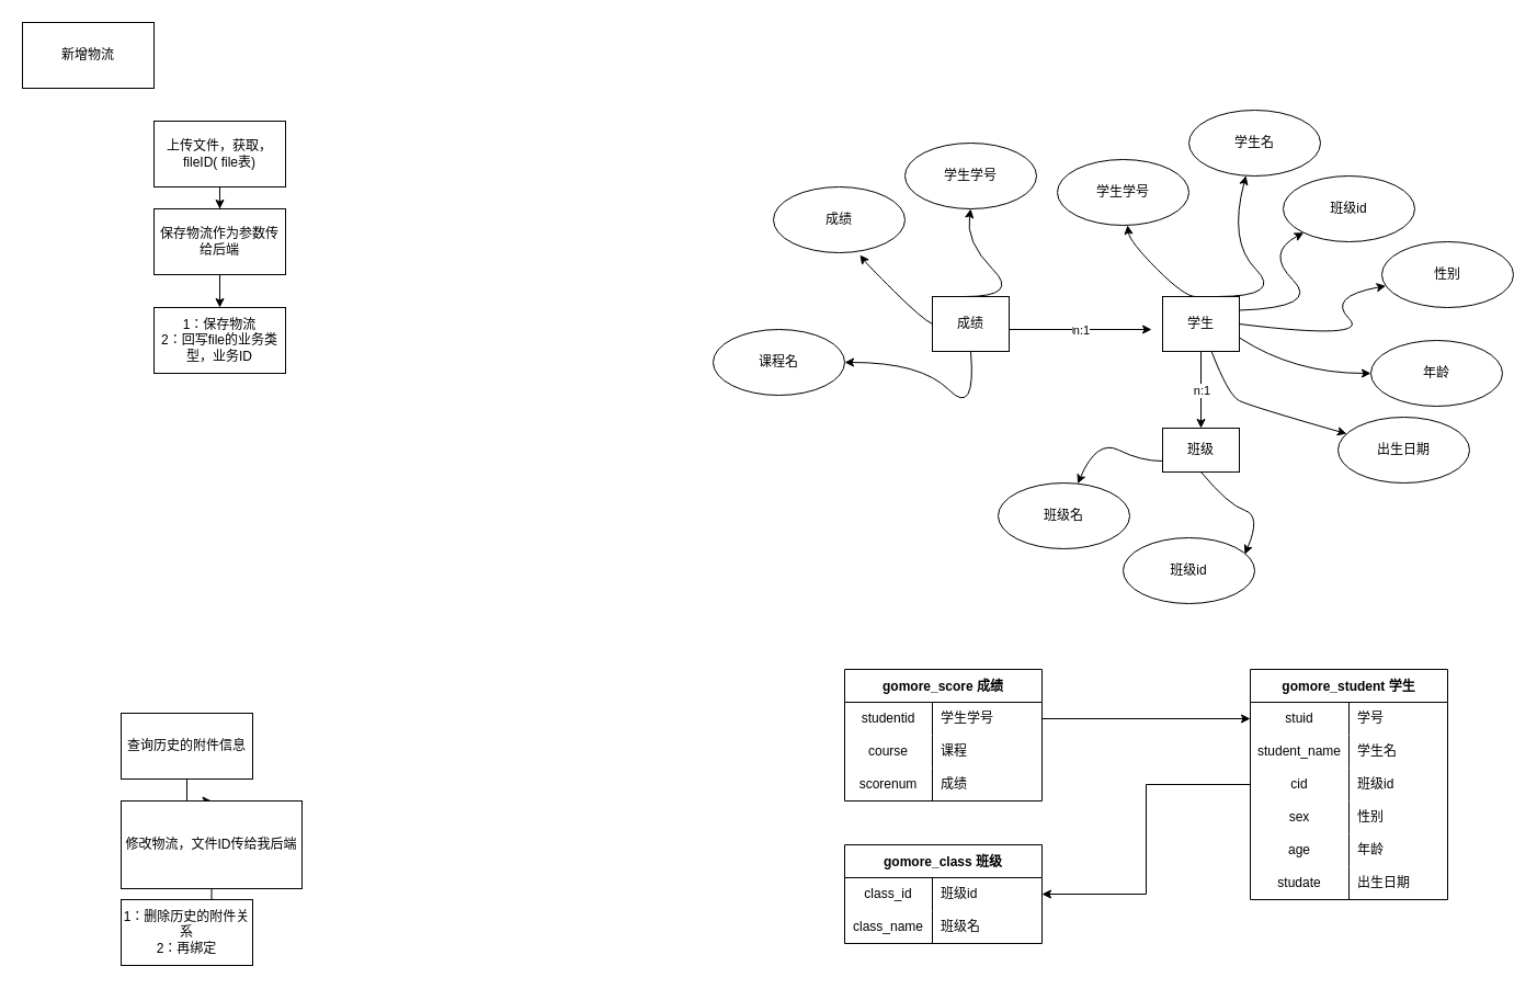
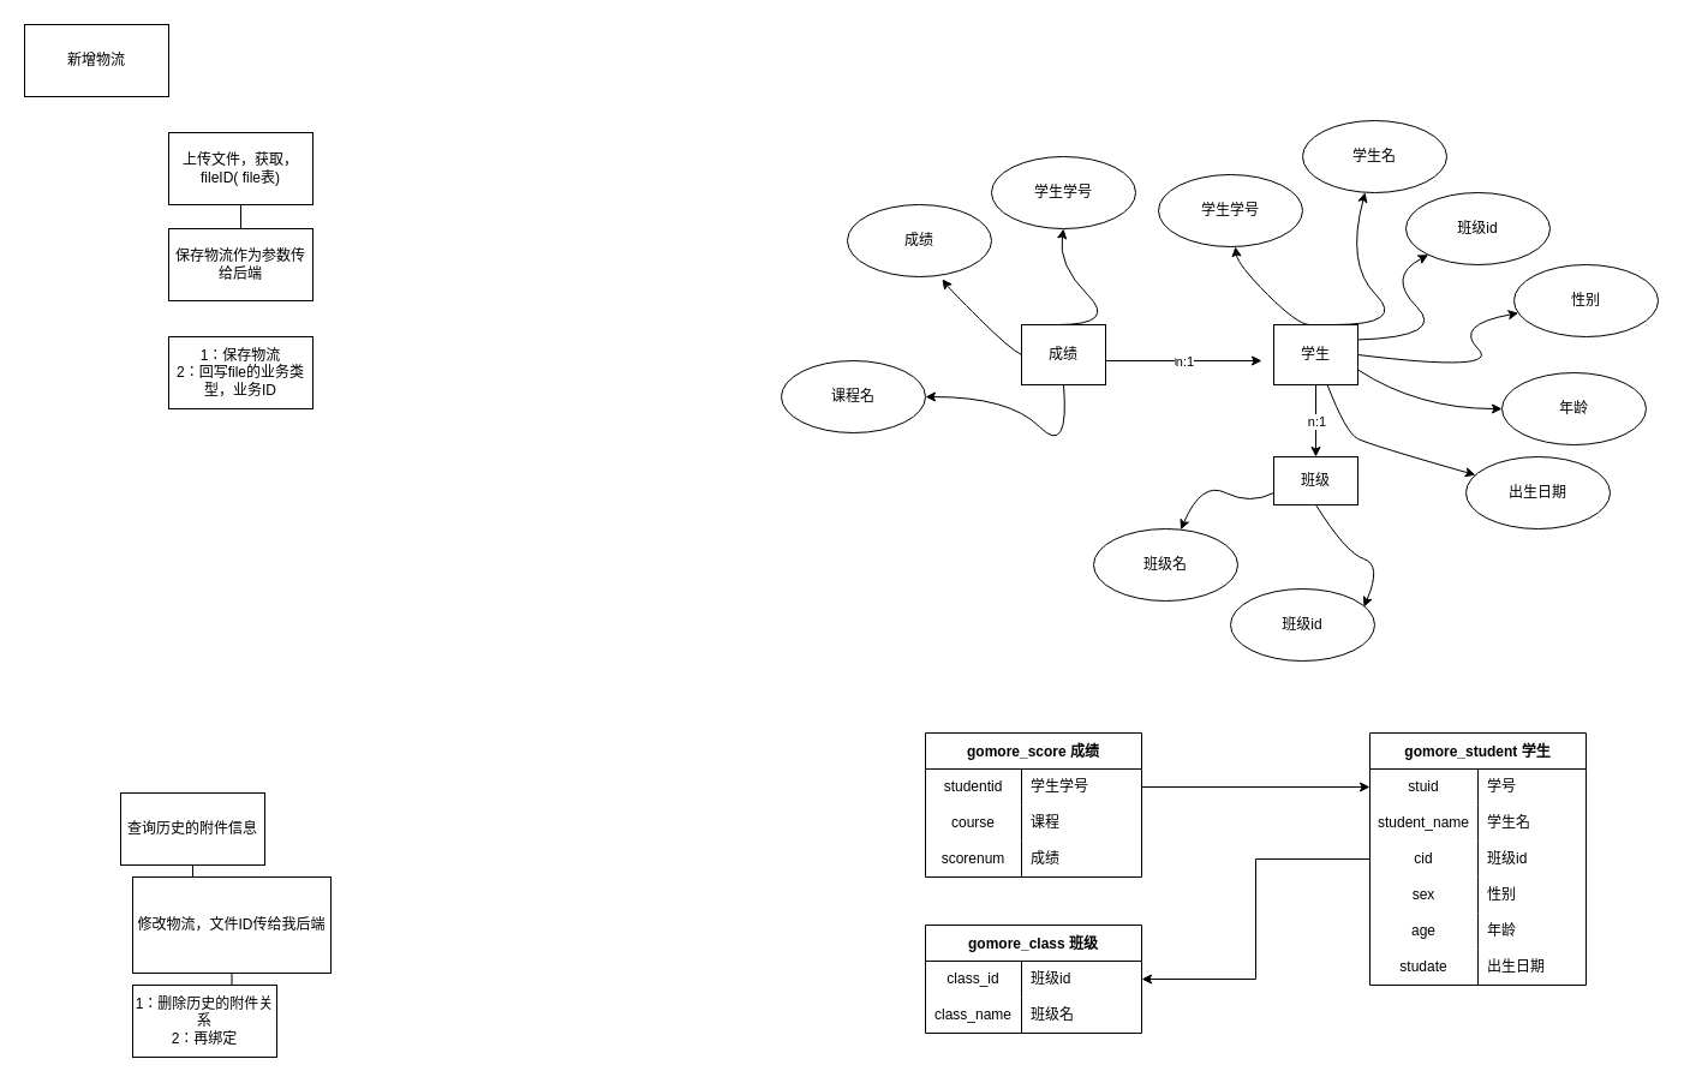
  <mxCell id="0" />
  <mxCell id="1" parent="0" />
  <mxCell id="2" value="gomore_class 班级" style="shape=table;startSize=30;container=1;collapsible=0;childLayout=tableLayout;fixedRows=1;rowLines=0;fontStyle=1;" parent="1" vertex="1"><mxGeometry x="770" y="770" width="180" height="90" as="geometry" /></mxCell>
  <mxCell id="3" value="" style="shape=tableRow;horizontal=0;startSize=0;swimlaneHead=0;swimlaneBody=0;top=0;left=0;bottom=0;right=0;collapsible=0;dropTarget=0;fillColor=none;points=[[0,0.5],[1,0.5]];portConstraint=eastwest;" parent="2" vertex="1"><mxGeometry y="30" width="180" height="30" as="geometry" /></mxCell>
  <mxCell id="4" value="class_id" style="shape=partialRectangle;html=1;whiteSpace=wrap;connectable=0;fillColor=none;top=0;left=0;bottom=0;right=0;overflow=hidden;pointerEvents=1;" parent="3" vertex="1"><mxGeometry width="80" height="30" as="geometry"><mxRectangle width="80" height="30" as="alternateBounds" /></mxGeometry></mxCell>
  <mxCell id="5" value="班级id" style="shape=partialRectangle;html=1;whiteSpace=wrap;connectable=0;fillColor=none;top=0;left=0;bottom=0;right=0;align=left;spacingLeft=6;overflow=hidden;" parent="3" vertex="1"><mxGeometry x="80" width="100" height="30" as="geometry"><mxRectangle width="100" height="30" as="alternateBounds" /></mxGeometry></mxCell>
  <mxCell id="6" value="" style="shape=tableRow;horizontal=0;startSize=0;swimlaneHead=0;swimlaneBody=0;top=0;left=0;bottom=0;right=0;collapsible=0;dropTarget=0;fillColor=none;points=[[0,0.5],[1,0.5]];portConstraint=eastwest;" parent="2" vertex="1"><mxGeometry y="60" width="180" height="30" as="geometry" /></mxCell>
  <mxCell id="7" value="class_name" style="shape=partialRectangle;html=1;whiteSpace=wrap;connectable=0;fillColor=none;top=0;left=0;bottom=0;right=0;overflow=hidden;" parent="6" vertex="1"><mxGeometry width="80" height="30" as="geometry"><mxRectangle width="80" height="30" as="alternateBounds" /></mxGeometry></mxCell>
  <mxCell id="8" value="班级名" style="shape=partialRectangle;html=1;whiteSpace=wrap;connectable=0;fillColor=none;top=0;left=0;bottom=0;right=0;align=left;spacingLeft=6;overflow=hidden;" parent="6" vertex="1"><mxGeometry x="80" width="100" height="30" as="geometry"><mxRectangle width="100" height="30" as="alternateBounds" /></mxGeometry></mxCell>
  <mxCell id="9" value="gomore_student 学生" style="shape=table;startSize=30;container=1;collapsible=0;childLayout=tableLayout;fixedRows=1;rowLines=0;fontStyle=1;" parent="1" vertex="1"><mxGeometry x="1140" y="610" width="180" height="210" as="geometry" /></mxCell>
  <mxCell id="10" value="" style="shape=tableRow;horizontal=0;startSize=0;swimlaneHead=0;swimlaneBody=0;top=0;left=0;bottom=0;right=0;collapsible=0;dropTarget=0;fillColor=none;points=[[0,0.5],[1,0.5]];portConstraint=eastwest;" parent="9" vertex="1"><mxGeometry y="30" width="180" height="30" as="geometry" /></mxCell>
  <mxCell id="11" value="stuid" style="shape=partialRectangle;html=1;whiteSpace=wrap;connectable=0;fillColor=none;top=0;left=0;bottom=0;right=0;overflow=hidden;pointerEvents=1;" parent="10" vertex="1"><mxGeometry width="90" height="30" as="geometry"><mxRectangle width="90" height="30" as="alternateBounds" /></mxGeometry></mxCell>
  <mxCell id="12" value="学号" style="shape=partialRectangle;html=1;whiteSpace=wrap;connectable=0;fillColor=none;top=0;left=0;bottom=0;right=0;align=left;spacingLeft=6;overflow=hidden;" parent="10" vertex="1"><mxGeometry x="90" width="90" height="30" as="geometry"><mxRectangle width="90" height="30" as="alternateBounds" /></mxGeometry></mxCell>
  <mxCell id="13" value="" style="shape=tableRow;horizontal=0;startSize=0;swimlaneHead=0;swimlaneBody=0;top=0;left=0;bottom=0;right=0;collapsible=0;dropTarget=0;fillColor=none;points=[[0,0.5],[1,0.5]];portConstraint=eastwest;" parent="9" vertex="1"><mxGeometry y="60" width="180" height="30" as="geometry" /></mxCell>
  <mxCell id="14" value="student_name" style="shape=partialRectangle;html=1;whiteSpace=wrap;connectable=0;fillColor=none;top=0;left=0;bottom=0;right=0;overflow=hidden;" parent="13" vertex="1"><mxGeometry width="90" height="30" as="geometry"><mxRectangle width="90" height="30" as="alternateBounds" /></mxGeometry></mxCell>
  <mxCell id="15" value="学生名" style="shape=partialRectangle;html=1;whiteSpace=wrap;connectable=0;fillColor=none;top=0;left=0;bottom=0;right=0;align=left;spacingLeft=6;overflow=hidden;" parent="13" vertex="1"><mxGeometry x="90" width="90" height="30" as="geometry"><mxRectangle width="90" height="30" as="alternateBounds" /></mxGeometry></mxCell>
  <mxCell id="16" value="" style="shape=tableRow;horizontal=0;startSize=0;swimlaneHead=0;swimlaneBody=0;top=0;left=0;bottom=0;right=0;collapsible=0;dropTarget=0;fillColor=none;points=[[0,0.5],[1,0.5]];portConstraint=eastwest;" parent="9" vertex="1"><mxGeometry y="90" width="180" height="30" as="geometry" /></mxCell>
  <mxCell id="17" value="cid" style="shape=partialRectangle;html=1;whiteSpace=wrap;connectable=0;fillColor=none;top=0;left=0;bottom=0;right=0;overflow=hidden;" parent="16" vertex="1"><mxGeometry width="90" height="30" as="geometry"><mxRectangle width="90" height="30" as="alternateBounds" /></mxGeometry></mxCell>
  <mxCell id="18" value="班级id" style="shape=partialRectangle;html=1;whiteSpace=wrap;connectable=0;fillColor=none;top=0;left=0;bottom=0;right=0;align=left;spacingLeft=6;overflow=hidden;" parent="16" vertex="1"><mxGeometry x="90" width="90" height="30" as="geometry"><mxRectangle width="90" height="30" as="alternateBounds" /></mxGeometry></mxCell>
  <mxCell id="19" value="" style="shape=tableRow;horizontal=0;startSize=0;swimlaneHead=0;swimlaneBody=0;top=0;left=0;bottom=0;right=0;collapsible=0;dropTarget=0;fillColor=none;points=[[0,0.5],[1,0.5]];portConstraint=eastwest;" parent="9" vertex="1"><mxGeometry y="120" width="180" height="30" as="geometry" /></mxCell>
  <mxCell id="20" value="sex" style="shape=partialRectangle;html=1;whiteSpace=wrap;connectable=0;fillColor=none;top=0;left=0;bottom=0;right=0;overflow=hidden;" parent="19" vertex="1"><mxGeometry width="90" height="30" as="geometry"><mxRectangle width="90" height="30" as="alternateBounds" /></mxGeometry></mxCell>
  <mxCell id="21" value="性别" style="shape=partialRectangle;html=1;whiteSpace=wrap;connectable=0;fillColor=none;top=0;left=0;bottom=0;right=0;align=left;spacingLeft=6;overflow=hidden;" parent="19" vertex="1"><mxGeometry x="90" width="90" height="30" as="geometry"><mxRectangle width="90" height="30" as="alternateBounds" /></mxGeometry></mxCell>
  <mxCell id="22" value="" style="shape=tableRow;horizontal=0;startSize=0;swimlaneHead=0;swimlaneBody=0;top=0;left=0;bottom=0;right=0;collapsible=0;dropTarget=0;fillColor=none;points=[[0,0.5],[1,0.5]];portConstraint=eastwest;" parent="9" vertex="1"><mxGeometry y="150" width="180" height="30" as="geometry" /></mxCell>
  <mxCell id="23" value="age" style="shape=partialRectangle;html=1;whiteSpace=wrap;connectable=0;fillColor=none;top=0;left=0;bottom=0;right=0;overflow=hidden;" parent="22" vertex="1"><mxGeometry width="90" height="30" as="geometry"><mxRectangle width="90" height="30" as="alternateBounds" /></mxGeometry></mxCell>
  <mxCell id="24" value="年龄" style="shape=partialRectangle;html=1;whiteSpace=wrap;connectable=0;fillColor=none;top=0;left=0;bottom=0;right=0;align=left;spacingLeft=6;overflow=hidden;" parent="22" vertex="1"><mxGeometry x="90" width="90" height="30" as="geometry"><mxRectangle width="90" height="30" as="alternateBounds" /></mxGeometry></mxCell>
  <mxCell id="25" value="" style="shape=tableRow;horizontal=0;startSize=0;swimlaneHead=0;swimlaneBody=0;top=0;left=0;bottom=0;right=0;collapsible=0;dropTarget=0;fillColor=none;points=[[0,0.5],[1,0.5]];portConstraint=eastwest;" parent="9" vertex="1"><mxGeometry y="180" width="180" height="30" as="geometry" /></mxCell>
  <mxCell id="26" value="studate" style="shape=partialRectangle;html=1;whiteSpace=wrap;connectable=0;fillColor=none;top=0;left=0;bottom=0;right=0;overflow=hidden;" parent="25" vertex="1"><mxGeometry width="90" height="30" as="geometry"><mxRectangle width="90" height="30" as="alternateBounds" /></mxGeometry></mxCell>
  <mxCell id="27" value="出生日期" style="shape=partialRectangle;html=1;whiteSpace=wrap;connectable=0;fillColor=none;top=0;left=0;bottom=0;right=0;align=left;spacingLeft=6;overflow=hidden;" parent="25" vertex="1"><mxGeometry x="90" width="90" height="30" as="geometry"><mxRectangle width="90" height="30" as="alternateBounds" /></mxGeometry></mxCell>
  <mxCell id="28" value="gomore_score 成绩" style="shape=table;startSize=30;container=1;collapsible=0;childLayout=tableLayout;fixedRows=1;rowLines=0;fontStyle=1;" parent="1" vertex="1"><mxGeometry x="770" y="610" width="180" height="120" as="geometry" /></mxCell>
  <mxCell id="29" value="" style="shape=tableRow;horizontal=0;startSize=0;swimlaneHead=0;swimlaneBody=0;top=0;left=0;bottom=0;right=0;collapsible=0;dropTarget=0;fillColor=none;points=[[0,0.5],[1,0.5]];portConstraint=eastwest;" parent="28" vertex="1"><mxGeometry y="30" width="180" height="30" as="geometry" /></mxCell>
  <mxCell id="30" value="studentid" style="shape=partialRectangle;html=1;whiteSpace=wrap;connectable=0;fillColor=none;top=0;left=0;bottom=0;right=0;overflow=hidden;pointerEvents=1;" parent="29" vertex="1"><mxGeometry width="80" height="30" as="geometry"><mxRectangle width="80" height="30" as="alternateBounds" /></mxGeometry></mxCell>
  <mxCell id="31" value="学生学号" style="shape=partialRectangle;html=1;whiteSpace=wrap;connectable=0;fillColor=none;top=0;left=0;bottom=0;right=0;align=left;spacingLeft=6;overflow=hidden;" parent="29" vertex="1"><mxGeometry x="80" width="100" height="30" as="geometry"><mxRectangle width="100" height="30" as="alternateBounds" /></mxGeometry></mxCell>
  <mxCell id="32" value="" style="shape=tableRow;horizontal=0;startSize=0;swimlaneHead=0;swimlaneBody=0;top=0;left=0;bottom=0;right=0;collapsible=0;dropTarget=0;fillColor=none;points=[[0,0.5],[1,0.5]];portConstraint=eastwest;" parent="28" vertex="1"><mxGeometry y="60" width="180" height="30" as="geometry" /></mxCell>
  <mxCell id="33" value="course" style="shape=partialRectangle;html=1;whiteSpace=wrap;connectable=0;fillColor=none;top=0;left=0;bottom=0;right=0;overflow=hidden;" parent="32" vertex="1"><mxGeometry width="80" height="30" as="geometry"><mxRectangle width="80" height="30" as="alternateBounds" /></mxGeometry></mxCell>
  <mxCell id="34" value="课程" style="shape=partialRectangle;html=1;whiteSpace=wrap;connectable=0;fillColor=none;top=0;left=0;bottom=0;right=0;align=left;spacingLeft=6;overflow=hidden;" parent="32" vertex="1"><mxGeometry x="80" width="100" height="30" as="geometry"><mxRectangle width="100" height="30" as="alternateBounds" /></mxGeometry></mxCell>
  <mxCell id="35" value="" style="shape=tableRow;horizontal=0;startSize=0;swimlaneHead=0;swimlaneBody=0;top=0;left=0;bottom=0;right=0;collapsible=0;dropTarget=0;fillColor=none;points=[[0,0.5],[1,0.5]];portConstraint=eastwest;" parent="28" vertex="1"><mxGeometry y="90" width="180" height="30" as="geometry" /></mxCell>
  <mxCell id="36" value="scorenum" style="shape=partialRectangle;html=1;whiteSpace=wrap;connectable=0;fillColor=none;top=0;left=0;bottom=0;right=0;overflow=hidden;" parent="35" vertex="1"><mxGeometry width="80" height="30" as="geometry"><mxRectangle width="80" height="30" as="alternateBounds" /></mxGeometry></mxCell>
  <mxCell id="37" value="成绩" style="shape=partialRectangle;html=1;whiteSpace=wrap;connectable=0;fillColor=none;top=0;left=0;bottom=0;right=0;align=left;spacingLeft=6;overflow=hidden;" parent="35" vertex="1"><mxGeometry x="80" width="100" height="30" as="geometry"><mxRectangle width="100" height="30" as="alternateBounds" /></mxGeometry></mxCell>
  <mxCell id="38" style="edgeStyle=orthogonalEdgeStyle;rounded=0;orthogonalLoop=1;jettySize=auto;html=1;exitX=1;exitY=0.5;exitDx=0;exitDy=0;" parent="1" source="29" target="10" edge="1"><mxGeometry relative="1" as="geometry" /></mxCell>
  <mxCell id="39" style="edgeStyle=orthogonalEdgeStyle;rounded=0;orthogonalLoop=1;jettySize=auto;html=1;exitX=0;exitY=0.5;exitDx=0;exitDy=0;entryX=1;entryY=0.5;entryDx=0;entryDy=0;" parent="1" source="16" target="3" edge="1"><mxGeometry relative="1" as="geometry"><mxPoint x="980" y="435" as="sourcePoint" /><mxPoint x="1120" y="520" as="targetPoint" /></mxGeometry></mxCell>
  <mxCell id="40" value="成绩" style="rounded=0;whiteSpace=wrap;html=1;" parent="1" vertex="1"><mxGeometry x="850" y="270" width="70" height="50" as="geometry" /></mxCell>
  <mxCell id="41" value="学生学号" style="ellipse;whiteSpace=wrap;html=1;rounded=0;" parent="1" vertex="1"><mxGeometry x="825" y="130" width="120" height="60" as="geometry" /></mxCell>
  <mxCell id="42" value="成绩" style="ellipse;whiteSpace=wrap;html=1;rounded=0;" parent="1" vertex="1"><mxGeometry x="705" y="170" width="120" height="60" as="geometry" /></mxCell>
  <mxCell id="43" value="课程名" style="ellipse;whiteSpace=wrap;html=1;rounded=0;" parent="1" vertex="1"><mxGeometry x="650" y="300" width="120" height="60" as="geometry" /></mxCell>
  <mxCell id="44" value="n:1" style="endArrow=classic;html=1;rounded=0;" parent="1" edge="1"><mxGeometry relative="1" as="geometry"><mxPoint x="920" y="300" as="sourcePoint" /><mxPoint x="1050" y="300" as="targetPoint" /></mxGeometry></mxCell>
  <mxCell id="45" value="n:1" style="edgeLabel;resizable=0;html=1;align=center;verticalAlign=middle;" parent="44" connectable="0" vertex="1"><mxGeometry relative="1" as="geometry" /></mxCell>
  <mxCell id="46" value="学生" style="rounded=0;whiteSpace=wrap;html=1;" parent="1" vertex="1"><mxGeometry x="1060" y="270" width="70" height="50" as="geometry" /></mxCell>
  <mxCell id="47" value="学生名" style="ellipse;whiteSpace=wrap;html=1;rounded=0;" parent="1" vertex="1"><mxGeometry x="1084" y="100" width="120" height="60" as="geometry" /></mxCell>
  <mxCell id="48" value="学生学号" style="ellipse;whiteSpace=wrap;html=1;rounded=0;" parent="1" vertex="1"><mxGeometry x="964" y="145" width="120" height="60" as="geometry" /></mxCell>
  <mxCell id="49" value="班级id" style="ellipse;whiteSpace=wrap;html=1;rounded=0;" parent="1" vertex="1"><mxGeometry x="1170" y="160" width="120" height="60" as="geometry" /></mxCell>
  <mxCell id="50" value="性别" style="ellipse;whiteSpace=wrap;html=1;rounded=0;" parent="1" vertex="1"><mxGeometry x="1260" y="220" width="120" height="60" as="geometry" /></mxCell>
  <mxCell id="51" value="年龄" style="ellipse;whiteSpace=wrap;html=1;rounded=0;" parent="1" vertex="1"><mxGeometry x="1250" y="310" width="120" height="60" as="geometry" /></mxCell>
  <mxCell id="52" value="出生日期" style="ellipse;whiteSpace=wrap;html=1;rounded=0;" parent="1" vertex="1"><mxGeometry x="1220" y="380" width="120" height="60" as="geometry" /></mxCell>
  <mxCell id="53" value="" style="curved=1;endArrow=classic;html=1;rounded=0;entryX=0.5;entryY=1;entryDx=0;entryDy=0;" parent="1" target="41" edge="1"><mxGeometry width="50" height="50" relative="1" as="geometry"><mxPoint x="880" y="270" as="sourcePoint" /><mxPoint x="890" y="210" as="targetPoint" /><Array as="points"><mxPoint x="930" y="270" /><mxPoint x="880" y="220" /></Array></mxGeometry></mxCell>
  <mxCell id="54" value="" style="curved=1;endArrow=classic;html=1;rounded=0;exitX=0;exitY=0.5;exitDx=0;exitDy=0;entryX=0.658;entryY=1.033;entryDx=0;entryDy=0;entryPerimeter=0;" parent="1" source="40" target="42" edge="1"><mxGeometry width="50" height="50" relative="1" as="geometry"><mxPoint x="790" y="290" as="sourcePoint" /><mxPoint x="840" as="targetPoint" y="240" /><Array as="points"><mxPoint x="840" y="290" /><mxPoint x="790" y="240" /></Array></mxGeometry></mxCell>
  <mxCell id="55" value="" style="curved=1;endArrow=classic;html=1;rounded=0;exitX=0.5;exitY=1;exitDx=0;exitDy=0;" parent="1" source="40" target="43" edge="1"><mxGeometry width="50" height="50" relative="1" as="geometry"><mxPoint x="840" y="380" as="sourcePoint" /><mxPoint x="890" y="330" as="targetPoint" /><Array as="points"><mxPoint x="890" y="380" /><mxPoint x="840" y="330" /></Array></mxGeometry></mxCell>
  <mxCell id="56" value="" style="curved=1;endArrow=classic;html=1;rounded=0;exitX=0.429;exitY=0;exitDx=0;exitDy=0;exitPerimeter=0;" parent="1" source="46" target="48" edge="1"><mxGeometry width="50" height="50" relative="1" as="geometry"><mxPoint x="1030" y="270" as="sourcePoint" /><mxPoint x="1080" y="220" as="targetPoint" /><Array as="points"><mxPoint x="1080" y="270" /><mxPoint x="1030" y="220" /></Array></mxGeometry></mxCell>
  <mxCell id="57" value="" style="curved=1;endArrow=classic;html=1;rounded=0;exitX=0.714;exitY=0;exitDx=0;exitDy=0;exitPerimeter=0;" parent="1" source="46" target="47" edge="1"><mxGeometry width="50" height="50" relative="1" as="geometry"><mxPoint x="1120" y="270" as="sourcePoint" /><mxPoint x="1170" y="220" as="targetPoint" /><Array as="points"><mxPoint x="1170" y="270" /><mxPoint x="1120" y="220" /></Array></mxGeometry></mxCell>
  <mxCell id="58" value="" style="curved=1;endArrow=classic;html=1;rounded=0;exitX=1;exitY=0.25;exitDx=0;exitDy=0;" parent="1" source="46" target="49" edge="1"><mxGeometry width="50" height="50" relative="1" as="geometry"><mxPoint x="1154" y="280" as="sourcePoint" /><mxPoint x="1204" y="230" as="targetPoint" /><Array as="points"><mxPoint x="1204" y="280" /><mxPoint x="1154" y="230" /></Array></mxGeometry></mxCell>
  <mxCell id="59" value="" style="curved=1;endArrow=classic;html=1;rounded=0;exitX=1;exitY=0.5;exitDx=0;exitDy=0;" parent="1" source="46" target="50" edge="1"><mxGeometry width="50" height="50" relative="1" as="geometry"><mxPoint x="1210" y="320" as="sourcePoint" /><mxPoint x="1260" y="270" as="targetPoint" /><Array as="points"><mxPoint x="1250" y="310" /><mxPoint x="1210" y="270" /></Array></mxGeometry></mxCell>
  <mxCell id="60" value="" style="curved=1;endArrow=classic;html=1;rounded=0;exitX=1;exitY=0.75;exitDx=0;exitDy=0;" parent="1" source="46" target="51" edge="1"><mxGeometry width="50" height="50" relative="1" as="geometry"><mxPoint x="1160" y="370" as="sourcePoint" /><mxPoint x="1210" y="320" as="targetPoint" /><Array as="points"><mxPoint x="1180" y="340" /></Array></mxGeometry></mxCell>
  <mxCell id="61" value="" style="curved=1;endArrow=classic;html=1;rounded=0;" parent="1" source="46" target="52" edge="1"><mxGeometry width="50" height="50" relative="1" as="geometry"><mxPoint x="1070" y="340" as="sourcePoint" /><mxPoint x="1150" y="380" as="targetPoint" /><Array as="points"><mxPoint x="1120" y="360" /><mxPoint x="1140" y="370" /></Array></mxGeometry></mxCell>
  <mxCell id="62" value="" style="endArrow=classic;html=1;rounded=0;exitX=0.5;exitY=1;exitDx=0;exitDy=0;" parent="1" source="46" target="64" edge="1"><mxGeometry relative="1" as="geometry"><mxPoint x="1040" y="360" as="sourcePoint" /><mxPoint x="1095" y="390" as="targetPoint" /></mxGeometry></mxCell>
  <mxCell id="63" value="n:1" style="edgeLabel;resizable=0;html=1;align=center;verticalAlign=middle;" parent="62" connectable="0" vertex="1"><mxGeometry relative="1" as="geometry" /></mxCell>
- <mxCell id="64" value="班级" style="rounded=0;whiteSpace=wrap;html=1;" parent="1" vertex="1"><mxGeometry x="1060" y="390" width="70" height="40" as="geometry" /></mxCell>
+ <mxCell id="64" value="班级" style="rounded=0;whiteSpace=wrap;html=1;" parent="1" vertex="1"><mxGeometry x="1060" y="380" width="70" height="40" as="geometry" /></mxCell>
  <mxCell id="65" value="班级id" style="ellipse;whiteSpace=wrap;html=1;rounded=0;" parent="1" vertex="1"><mxGeometry x="1024" y="490" width="120" height="60" as="geometry" /></mxCell>
  <mxCell id="66" value="班级名" style="ellipse;whiteSpace=wrap;html=1;rounded=0;" parent="1" vertex="1"><mxGeometry x="910" y="440" width="120" height="60" as="geometry" /></mxCell>
  <mxCell id="67" value="" style="curved=1;endArrow=classic;html=1;rounded=0;exitX=0;exitY=0.75;exitDx=0;exitDy=0;" parent="1" source="64" target="66" edge="1"><mxGeometry width="50" height="50" relative="1" as="geometry"><mxPoint x="990" y="430" as="sourcePoint" /><mxPoint x="1040" y="380" as="targetPoint" /><Array as="points"><mxPoint x="1040" y="420" /><mxPoint x="1000" y="400" /></Array></mxGeometry></mxCell>
  <mxCell id="68" value="" style="curved=1;endArrow=classic;html=1;rounded=0;exitX=0.5;exitY=1;exitDx=0;exitDy=0;entryX=0.925;entryY=0.25;entryDx=0;entryDy=0;entryPerimeter=0;" parent="1" source="64" target="65" edge="1"><mxGeometry width="50" height="50" relative="1" as="geometry"><mxPoint x="1140" y="480" as="sourcePoint" /><mxPoint x="1190" y="430" as="targetPoint" /><Array as="points"><mxPoint x="1120" y="460" /><mxPoint x="1150" y="470" /></Array></mxGeometry></mxCell>
- <mxCell id="69" style="edgeStyle=orthogonalEdgeStyle;rounded=0;orthogonalLoop=1;jettySize=auto;html=1;" edge="1" parent="1" source="70" target="72"><mxGeometry relative="1" as="geometry" /></mxCell>
+ <mxCell id="69" style="edgeStyle=orthogonalEdgeStyle;rounded=0;orthogonalLoop=1;jettySize=auto;html=1;endArrow=none;" edge="1" parent="1" source="70" target="72"><mxGeometry relative="1" as="geometry" /></mxCell>
  <mxCell id="70" value="上传文件，获取，fileID( file表)" style="rounded=0;whiteSpace=wrap;html=1;" vertex="1" parent="1"><mxGeometry x="140" y="110" width="120" height="60" as="geometry" /></mxCell>
- <mxCell id="71" style="edgeStyle=orthogonalEdgeStyle;rounded=0;orthogonalLoop=1;jettySize=auto;html=1;" edge="1" parent="1" source="72" target="73"><mxGeometry relative="1" as="geometry" /></mxCell>
  <mxCell id="72" value="保存物流作为参数传给后端" style="rounded=0;whiteSpace=wrap;html=1;" vertex="1" parent="1"><mxGeometry x="140" y="190" width="120" height="60" as="geometry" /></mxCell>
  <mxCell id="73" value="1：保存物流&lt;br&gt;2：回写file的业务类型，业务ID" style="rounded=0;whiteSpace=wrap;html=1;" vertex="1" parent="1"><mxGeometry x="140" y="280" width="120" height="60" as="geometry" /></mxCell>
  <mxCell id="74" value="新增物流" style="rounded=0;whiteSpace=wrap;html=1;" vertex="1" parent="1"><mxGeometry x="20" y="20" width="120" height="60" as="geometry" /></mxCell>
  <mxCell id="75" style="edgeStyle=orthogonalEdgeStyle;rounded=0;orthogonalLoop=1;jettySize=auto;html=1;" edge="1" parent="1" source="76" target="78"><mxGeometry relative="1" as="geometry" /></mxCell>
- <mxCell id="76" value="查询历史的附件信息" style="rounded=0;whiteSpace=wrap;html=1;" vertex="1" parent="1"><mxGeometry x="110" y="650" width="120" height="60" as="geometry" /></mxCell>
+ <mxCell id="76" value="查询历史的附件信息" style="rounded=0;whiteSpace=wrap;html=1;" vertex="1" parent="1"><mxGeometry x="100" y="660" width="120" height="60" as="geometry" /></mxCell>
  <mxCell id="77" style="edgeStyle=orthogonalEdgeStyle;rounded=0;orthogonalLoop=1;jettySize=auto;html=1;" edge="1" parent="1" source="78" target="79"><mxGeometry relative="1" as="geometry" /></mxCell>
  <mxCell id="78" value="修改物流，文件ID传给我后端" style="rounded=0;whiteSpace=wrap;html=1;" vertex="1" parent="1"><mxGeometry x="110" y="730" width="165" height="80" as="geometry" /></mxCell>
  <mxCell id="79" value="1：删除历史的附件关系&lt;br&gt;2：再绑定" style="rounded=0;whiteSpace=wrap;html=1;" vertex="1" parent="1"><mxGeometry x="110" y="820" width="120" height="60" as="geometry" /></mxCell>
